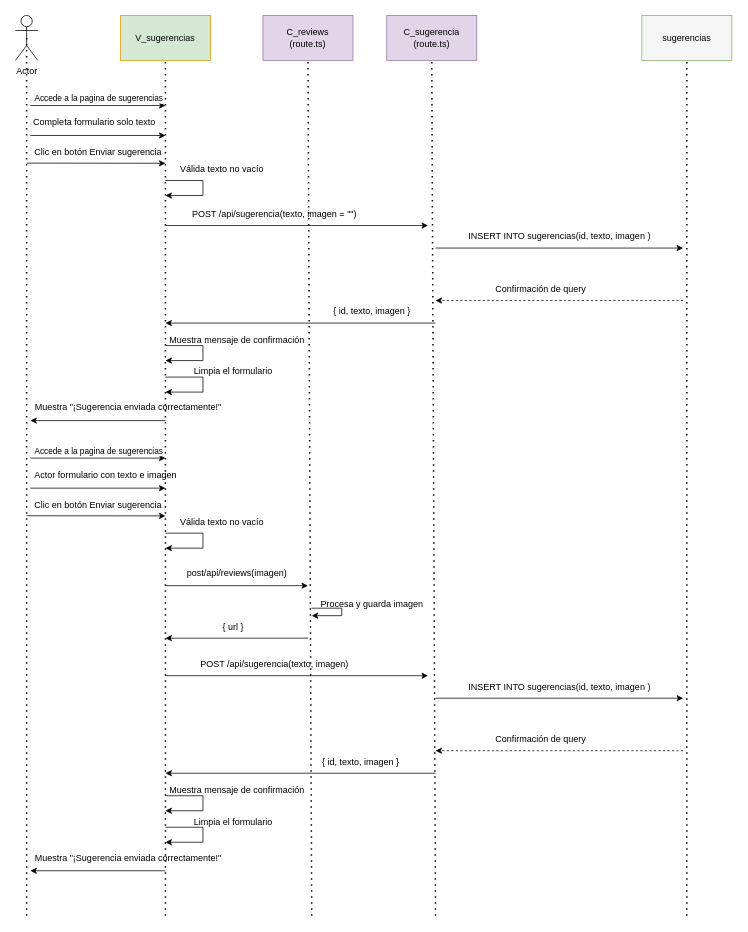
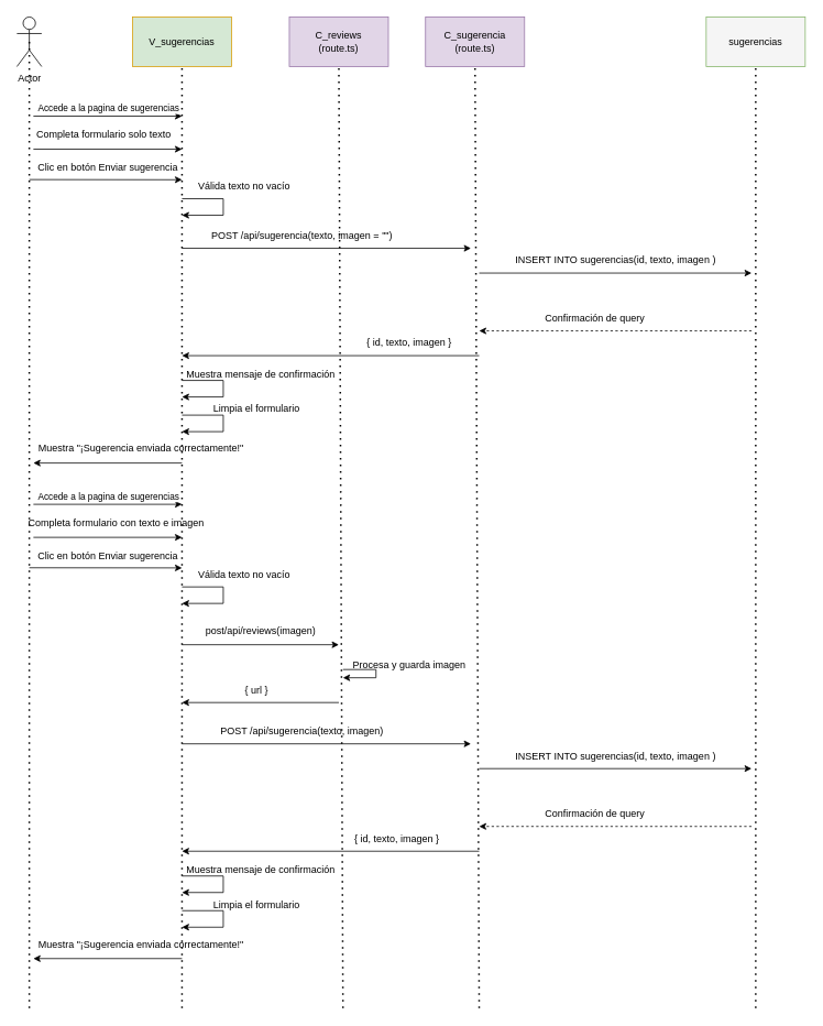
  <mxCell id="0" />
  <mxCell id="1" parent="0" />
  <mxCell id="2" value="V_sugerencias" style="rounded=0;whiteSpace=wrap;html=1;fillColor=#d5e8d4;strokeColor=#d79b00;" vertex="1" parent="1"><mxGeometry x="160" y="20" width="120" height="60" as="geometry" /></mxCell>
  <mxCell id="3" value="&lt;div&gt;C_sugerencia&lt;/div&gt;&lt;div&gt;(route.ts)&lt;/div&gt;" style="rounded=0;whiteSpace=wrap;html=1;fillColor=#e1d5e7;strokeColor=#9673a6;" vertex="1" parent="1"><mxGeometry x="515" y="20" width="120" height="60" as="geometry" /></mxCell>
  <mxCell id="4" value="sugerencias" style="rounded=0;whiteSpace=wrap;html=1;fillColor=#f5f5f5;strokeColor=#82b366;" vertex="1" parent="1"><mxGeometry x="855" y="20" width="120" height="60" as="geometry" /></mxCell>
  <mxCell id="5" value="Actor" style="shape=umlActor;verticalLabelPosition=bottom;verticalAlign=top;html=1;outlineConnect=0;" vertex="1" parent="1"><mxGeometry x="20" y="20" width="30" height="60" as="geometry" /></mxCell>
  <mxCell id="6" style="edgeStyle=orthogonalEdgeStyle;rounded=0;orthogonalLoop=1;jettySize=auto;html=1;exitX=0.5;exitY=1;exitDx=0;exitDy=0;" edge="1" parent="1" source="2" target="2"><mxGeometry relative="1" as="geometry" /></mxCell>
  <mxCell id="7" value="" style="endArrow=none;dashed=1;html=1;dashPattern=1 3;strokeWidth=2;rounded=0;entryX=0.5;entryY=0.5;entryDx=0;entryDy=0;entryPerimeter=0;" edge="1" parent="1" target="5"><mxGeometry width="50" height="50" relative="1" as="geometry"><mxPoint x="35" y="1220" as="sourcePoint" /><mxPoint x="57" y="150" as="targetPoint" /></mxGeometry></mxCell>
  <mxCell id="8" value="" style="endArrow=none;dashed=1;html=1;dashPattern=1 3;strokeWidth=2;rounded=0;entryX=0.5;entryY=1;entryDx=0;entryDy=0;" edge="1" parent="1" target="3"><mxGeometry width="50" height="50" relative="1" as="geometry"><mxPoint x="580" y="1220" as="sourcePoint" /><mxPoint x="815" y="350" as="targetPoint" /></mxGeometry></mxCell>
  <mxCell id="9" value="" style="endArrow=none;dashed=1;html=1;dashPattern=1 3;strokeWidth=2;rounded=0;entryX=0.5;entryY=1;entryDx=0;entryDy=0;" edge="1" parent="1" target="4"><mxGeometry width="50" height="50" relative="1" as="geometry"><mxPoint x="915" y="1220" as="sourcePoint" /><mxPoint x="985" y="350" as="targetPoint" /></mxGeometry></mxCell>
  <mxCell id="10" value="" style="endArrow=classic;html=1;rounded=0;" edge="1" parent="1"><mxGeometry width="50" height="50" relative="1" as="geometry"><mxPoint x="40" y="140" as="sourcePoint" /><mxPoint x="220" y="140" as="targetPoint" /></mxGeometry></mxCell>
  <mxCell id="11" value="Accede a la pagina de sugerencias" style="edgeLabel;html=1;align=center;verticalAlign=middle;resizable=0;points=[];" connectable="0" vertex="1" parent="10"><mxGeometry x="-0.176" y="4" relative="1" as="geometry"><mxPoint x="16" y="-6" as="offset" /></mxGeometry></mxCell>
  <mxCell id="12" value="&lt;div&gt;C_reviews&lt;/div&gt;&lt;div&gt;(route.ts)&lt;/div&gt;" style="rounded=0;whiteSpace=wrap;html=1;fillColor=#e1d5e7;strokeColor=#9673a6;" vertex="1" parent="1"><mxGeometry x="350" y="20" width="120" height="60" as="geometry" /></mxCell>
  <mxCell id="13" value="" style="endArrow=none;dashed=1;html=1;dashPattern=1 3;strokeWidth=2;rounded=0;entryX=0.5;entryY=1;entryDx=0;entryDy=0;" edge="1" parent="1" target="12"><mxGeometry width="50" height="50" relative="1" as="geometry"><mxPoint x="415" y="1220" as="sourcePoint" /><mxPoint x="650" y="350" as="targetPoint" /></mxGeometry></mxCell>
  <mxCell id="14" value="" style="endArrow=classic;html=1;rounded=0;" edge="1" parent="1"><mxGeometry width="50" height="50" relative="1" as="geometry"><mxPoint x="40" y="180" as="sourcePoint" /><mxPoint x="220" y="180" as="targetPoint" /></mxGeometry></mxCell>
  <mxCell id="15" value="Completa formulario solo texto" style="text;html=1;align=center;verticalAlign=middle;resizable=0;points=[];autosize=1;strokeColor=none;fillColor=none;" vertex="1" parent="1"><mxGeometry x="30" y="148" width="190" height="30" as="geometry" /></mxCell>
  <mxCell id="16" value="" style="endArrow=classic;html=1;rounded=0;" edge="1" parent="1"><mxGeometry width="50" height="50" relative="1" as="geometry"><mxPoint x="35" y="216.82" as="sourcePoint" /><mxPoint x="220" y="217" as="targetPoint" /></mxGeometry></mxCell>
  <mxCell id="17" value="Clic en botón Enviar sugerencia" style="text;html=1;align=center;verticalAlign=middle;resizable=0;points=[];autosize=1;strokeColor=none;fillColor=none;" vertex="1" parent="1"><mxGeometry x="35" y="188" width="190" height="30" as="geometry" /></mxCell>
  <mxCell id="18" value="" style="endArrow=classic;html=1;rounded=0;" edge="1" parent="1"><mxGeometry width="50" height="50" relative="1" as="geometry"><mxPoint x="220" y="240" as="sourcePoint" /><mxPoint x="220" y="260" as="targetPoint" /><Array as="points"><mxPoint x="270" y="240" /><mxPoint x="270" y="260" /></Array></mxGeometry></mxCell>
  <mxCell id="19" value="Válida texto no vacío" style="text;html=1;align=center;verticalAlign=middle;resizable=0;points=[];autosize=1;strokeColor=none;fillColor=none;" vertex="1" parent="1"><mxGeometry x="230" y="210" width="130" height="30" as="geometry" /></mxCell>
  <mxCell id="20" value="" style="endArrow=classic;html=1;rounded=0;" edge="1" parent="1"><mxGeometry width="50" height="50" relative="1" as="geometry"><mxPoint x="220" y="300" as="sourcePoint" /><mxPoint x="570" y="300" as="targetPoint" /></mxGeometry></mxCell>
  <mxCell id="21" value="POST /api/sugerencia(texto, imagen = &quot;&quot;)" style="text;html=1;align=center;verticalAlign=middle;resizable=0;points=[];autosize=1;strokeColor=none;fillColor=none;" vertex="1" parent="1"><mxGeometry x="245" y="270" width="240" height="30" as="geometry" /></mxCell>
  <mxCell id="22" value="" style="endArrow=classic;html=1;rounded=0;" edge="1" parent="1"><mxGeometry width="50" height="50" relative="1" as="geometry"><mxPoint x="580" y="330" as="sourcePoint" /><mxPoint x="910" y="330" as="targetPoint" /></mxGeometry></mxCell>
  <mxCell id="23" value="INSERT INTO sugerencias(id, texto, imagen )" style="text;html=1;align=center;verticalAlign=middle;resizable=0;points=[];autosize=1;strokeColor=none;fillColor=none;" vertex="1" parent="1"><mxGeometry x="610" y="300" width="270" height="30" as="geometry" /></mxCell>
  <mxCell id="24" value="" style="endArrow=classic;html=1;rounded=0;dashed=1;" edge="1" parent="1"><mxGeometry width="50" height="50" relative="1" as="geometry"><mxPoint x="910" y="400" as="sourcePoint" /><mxPoint x="580" y="400" as="targetPoint" /></mxGeometry></mxCell>
  <mxCell id="25" value="Confirmación de query" style="text;html=1;align=center;verticalAlign=middle;resizable=0;points=[];autosize=1;strokeColor=none;fillColor=none;" vertex="1" parent="1"><mxGeometry x="650" y="370" width="140" height="30" as="geometry" /></mxCell>
  <mxCell id="26" value="" style="endArrow=classic;html=1;rounded=0;" edge="1" parent="1"><mxGeometry width="50" height="50" relative="1" as="geometry"><mxPoint x="580" y="430" as="sourcePoint" /><mxPoint x="220" y="430" as="targetPoint" /></mxGeometry></mxCell>
  <mxCell id="27" value="{ id, texto, imagen }" style="text;html=1;align=center;verticalAlign=middle;resizable=0;points=[];autosize=1;strokeColor=none;fillColor=none;" vertex="1" parent="1"><mxGeometry x="430" y="400" width="130" height="30" as="geometry" /></mxCell>
  <mxCell id="28" value="" style="endArrow=classic;html=1;rounded=0;" edge="1" parent="1"><mxGeometry width="50" height="50" relative="1" as="geometry"><mxPoint x="220" y="460" as="sourcePoint" /><mxPoint x="220" y="480" as="targetPoint" /><Array as="points"><mxPoint x="270" y="460" /><mxPoint x="270" y="480" /></Array></mxGeometry></mxCell>
  <mxCell id="29" value="Muestra mensaje de confirmación" style="text;html=1;align=center;verticalAlign=middle;resizable=0;points=[];autosize=1;strokeColor=none;fillColor=none;" vertex="1" parent="1"><mxGeometry x="215" y="438" width="200" height="30" as="geometry" /></mxCell>
  <mxCell id="30" value="" style="endArrow=classic;html=1;rounded=0;" edge="1" parent="1"><mxGeometry width="50" height="50" relative="1" as="geometry"><mxPoint x="220" y="502" as="sourcePoint" /><mxPoint x="220" y="522" as="targetPoint" /><Array as="points"><mxPoint x="270" y="502" /><mxPoint x="270" y="522" /></Array></mxGeometry></mxCell>
  <mxCell id="31" value="Limpia el formulario" style="text;html=1;align=center;verticalAlign=middle;resizable=0;points=[];autosize=1;strokeColor=none;fillColor=none;" vertex="1" parent="1"><mxGeometry x="245" y="480" width="130" height="30" as="geometry" /></mxCell>
  <mxCell id="32" value="" style="endArrow=classic;html=1;rounded=0;" edge="1" parent="1"><mxGeometry width="50" height="50" relative="1" as="geometry"><mxPoint x="220" y="560" as="sourcePoint" /><mxPoint x="40" y="560" as="targetPoint" /></mxGeometry></mxCell>
  <mxCell id="33" value="Muestra &quot;¡Sugerencia enviada correctamente!&quot;" style="text;html=1;align=center;verticalAlign=middle;resizable=0;points=[];autosize=1;strokeColor=none;fillColor=none;" vertex="1" parent="1"><mxGeometry x="35" y="528" width="270" height="30" as="geometry" /></mxCell>
  <mxCell id="34" style="edgeStyle=orthogonalEdgeStyle;rounded=0;orthogonalLoop=1;jettySize=auto;html=1;exitX=0.5;exitY=1;exitDx=0;exitDy=0;" edge="1" parent="1"><mxGeometry relative="1" as="geometry"><mxPoint x="220" y="550" as="sourcePoint" /><mxPoint x="220" y="550" as="targetPoint" /></mxGeometry></mxCell>
  <mxCell id="35" value="" style="endArrow=classic;html=1;rounded=0;" edge="1" parent="1"><mxGeometry width="50" height="50" relative="1" as="geometry"><mxPoint x="40" y="610" as="sourcePoint" /><mxPoint x="220" y="610" as="targetPoint" /></mxGeometry></mxCell>
  <mxCell id="36" value="Accede a la pagina de sugerencias" style="edgeLabel;html=1;align=center;verticalAlign=middle;resizable=0;points=[];" connectable="0" vertex="1" parent="35"><mxGeometry x="-0.176" y="4" relative="1" as="geometry"><mxPoint x="16" y="-6" as="offset" /></mxGeometry></mxCell>
  <mxCell id="37" value="" style="endArrow=classic;html=1;rounded=0;" edge="1" parent="1"><mxGeometry width="50" height="50" relative="1" as="geometry"><mxPoint x="40" y="650" as="sourcePoint" /><mxPoint x="220" y="650" as="targetPoint" /></mxGeometry></mxCell>
- <mxCell id="38" value="Actor formulario con texto e imagen" style="text;html=1;align=center;verticalAlign=middle;resizable=0;points=[];autosize=1;strokeColor=none;fillColor=none;" vertex="1" parent="1"><mxGeometry x="20" y="618" width="240" height="30" as="geometry" /></mxCell>
+ <mxCell id="38" value="Completa formulario con texto e imagen" style="text;html=1;align=center;verticalAlign=middle;resizable=0;points=[];autosize=1;strokeColor=none;fillColor=none;" vertex="1" parent="1"><mxGeometry x="20" y="618" width="240" height="30" as="geometry" /></mxCell>
  <mxCell id="39" value="" style="endArrow=classic;html=1;rounded=0;" edge="1" parent="1"><mxGeometry width="50" height="50" relative="1" as="geometry"><mxPoint x="35" y="686.82" as="sourcePoint" /><mxPoint x="220" y="687" as="targetPoint" /></mxGeometry></mxCell>
  <mxCell id="40" value="Clic en botón Enviar sugerencia" style="text;html=1;align=center;verticalAlign=middle;resizable=0;points=[];autosize=1;strokeColor=none;fillColor=none;" vertex="1" parent="1"><mxGeometry x="35" y="658" width="190" height="30" as="geometry" /></mxCell>
  <mxCell id="41" value="" style="endArrow=classic;html=1;rounded=0;" edge="1" parent="1"><mxGeometry width="50" height="50" relative="1" as="geometry"><mxPoint x="220" y="710" as="sourcePoint" /><mxPoint x="220" y="730" as="targetPoint" /><Array as="points"><mxPoint x="270" y="710" /><mxPoint x="270" y="730" /></Array></mxGeometry></mxCell>
  <mxCell id="42" value="Válida texto no vacío" style="text;html=1;align=center;verticalAlign=middle;resizable=0;points=[];autosize=1;strokeColor=none;fillColor=none;" vertex="1" parent="1"><mxGeometry x="230" y="680" width="130" height="30" as="geometry" /></mxCell>
  <mxCell id="43" value="" style="endArrow=classic;html=1;rounded=0;" edge="1" parent="1"><mxGeometry width="50" height="50" relative="1" as="geometry"><mxPoint x="220" y="900" as="sourcePoint" /><mxPoint x="570" y="900" as="targetPoint" /></mxGeometry></mxCell>
  <mxCell id="44" value="POST /api/sugerencia(texto, imagen)" style="text;html=1;align=center;verticalAlign=middle;resizable=0;points=[];autosize=1;strokeColor=none;fillColor=none;" vertex="1" parent="1"><mxGeometry x="255" y="870" width="220" height="30" as="geometry" /></mxCell>
  <mxCell id="45" value="" style="endArrow=classic;html=1;rounded=0;" edge="1" parent="1"><mxGeometry width="50" height="50" relative="1" as="geometry"><mxPoint x="580" y="930" as="sourcePoint" /><mxPoint x="910" y="930" as="targetPoint" /></mxGeometry></mxCell>
  <mxCell id="46" value="INSERT INTO sugerencias(id, texto, imagen )" style="text;html=1;align=center;verticalAlign=middle;resizable=0;points=[];autosize=1;strokeColor=none;fillColor=none;" vertex="1" parent="1"><mxGeometry x="610" y="900" width="270" height="30" as="geometry" /></mxCell>
  <mxCell id="47" value="" style="endArrow=classic;html=1;rounded=0;dashed=1;" edge="1" parent="1"><mxGeometry width="50" height="50" relative="1" as="geometry"><mxPoint x="910" y="1000" as="sourcePoint" /><mxPoint x="580" y="1000" as="targetPoint" /></mxGeometry></mxCell>
  <mxCell id="48" value="Confirmación de query" style="text;html=1;align=center;verticalAlign=middle;resizable=0;points=[];autosize=1;strokeColor=none;fillColor=none;" vertex="1" parent="1"><mxGeometry x="650" y="970" width="140" height="30" as="geometry" /></mxCell>
  <mxCell id="49" value="" style="endArrow=classic;html=1;rounded=0;" edge="1" parent="1"><mxGeometry width="50" height="50" relative="1" as="geometry"><mxPoint x="580" y="1030" as="sourcePoint" /><mxPoint x="220" y="1030" as="targetPoint" /></mxGeometry></mxCell>
  <mxCell id="50" value="{ id, texto, imagen }" style="text;html=1;align=center;verticalAlign=middle;resizable=0;points=[];autosize=1;strokeColor=none;fillColor=none;" vertex="1" parent="1"><mxGeometry x="415" y="1000" width="130" height="30" as="geometry" /></mxCell>
  <mxCell id="51" value="" style="endArrow=classic;html=1;rounded=0;" edge="1" parent="1"><mxGeometry width="50" height="50" relative="1" as="geometry"><mxPoint x="220" y="1060" as="sourcePoint" /><mxPoint x="220" y="1080" as="targetPoint" /><Array as="points"><mxPoint x="270" y="1060" /><mxPoint x="270" y="1080" /></Array></mxGeometry></mxCell>
  <mxCell id="52" value="Muestra mensaje de confirmación" style="text;html=1;align=center;verticalAlign=middle;resizable=0;points=[];autosize=1;strokeColor=none;fillColor=none;" vertex="1" parent="1"><mxGeometry x="215" y="1038" width="200" height="30" as="geometry" /></mxCell>
  <mxCell id="53" value="" style="endArrow=classic;html=1;rounded=0;" edge="1" parent="1"><mxGeometry width="50" height="50" relative="1" as="geometry"><mxPoint x="220" y="1102" as="sourcePoint" /><mxPoint x="220" y="1122" as="targetPoint" /><Array as="points"><mxPoint x="270" y="1102" /><mxPoint x="270" y="1122" /></Array></mxGeometry></mxCell>
  <mxCell id="54" value="Limpia el formulario" style="text;html=1;align=center;verticalAlign=middle;resizable=0;points=[];autosize=1;strokeColor=none;fillColor=none;" vertex="1" parent="1"><mxGeometry x="245" y="1080" width="130" height="30" as="geometry" /></mxCell>
  <mxCell id="55" value="" style="endArrow=classic;html=1;rounded=0;" edge="1" parent="1"><mxGeometry width="50" height="50" relative="1" as="geometry"><mxPoint x="220" y="1160" as="sourcePoint" /><mxPoint x="40" y="1160" as="targetPoint" /></mxGeometry></mxCell>
  <mxCell id="56" value="Muestra &quot;¡Sugerencia enviada correctamente!&quot;" style="text;html=1;align=center;verticalAlign=middle;resizable=0;points=[];autosize=1;strokeColor=none;fillColor=none;" vertex="1" parent="1"><mxGeometry x="35" y="1128" width="270" height="30" as="geometry" /></mxCell>
  <mxCell id="57" value="" style="endArrow=classic;html=1;rounded=0;" edge="1" parent="1"><mxGeometry width="50" height="50" relative="1" as="geometry"><mxPoint x="220" y="780" as="sourcePoint" /><mxPoint x="410" y="780" as="targetPoint" /></mxGeometry></mxCell>
  <mxCell id="58" value="post/api/reviews(imagen)" style="text;html=1;align=center;verticalAlign=middle;resizable=0;points=[];autosize=1;strokeColor=none;fillColor=none;" vertex="1" parent="1"><mxGeometry x="235" y="748" width="160" height="30" as="geometry" /></mxCell>
  <mxCell id="59" value="" style="endArrow=classic;html=1;rounded=0;" edge="1" parent="1"><mxGeometry width="50" height="50" relative="1" as="geometry"><mxPoint x="415" y="810" as="sourcePoint" /><mxPoint x="415" y="820" as="targetPoint" /><Array as="points"><mxPoint x="455" y="810" /><mxPoint x="455" y="820" /></Array></mxGeometry></mxCell>
  <mxCell id="60" value="Procesa y guarda imagen" style="text;html=1;align=center;verticalAlign=middle;resizable=0;points=[];autosize=1;strokeColor=none;fillColor=none;" vertex="1" parent="1"><mxGeometry x="415" y="790" width="160" height="30" as="geometry" /></mxCell>
  <mxCell id="61" value="" style="endArrow=classic;html=1;rounded=0;" edge="1" parent="1"><mxGeometry width="50" height="50" relative="1" as="geometry"><mxPoint x="410" y="850" as="sourcePoint" /><mxPoint x="220" y="850" as="targetPoint" /></mxGeometry></mxCell>
  <mxCell id="62" value="{ url }" style="text;html=1;align=center;verticalAlign=middle;resizable=0;points=[];autosize=1;strokeColor=none;fillColor=none;" vertex="1" parent="1"><mxGeometry x="285" y="820" width="50" height="30" as="geometry" /></mxCell>
  <mxCell id="63" value="" style="endArrow=none;dashed=1;html=1;dashPattern=1 3;strokeWidth=2;rounded=0;entryX=0.5;entryY=1;entryDx=0;entryDy=0;" edge="1" parent="1" target="2"><mxGeometry width="50" height="50" relative="1" as="geometry"><mxPoint x="220" y="1220" as="sourcePoint" /><mxPoint x="330" y="180" as="targetPoint" /></mxGeometry></mxCell>
